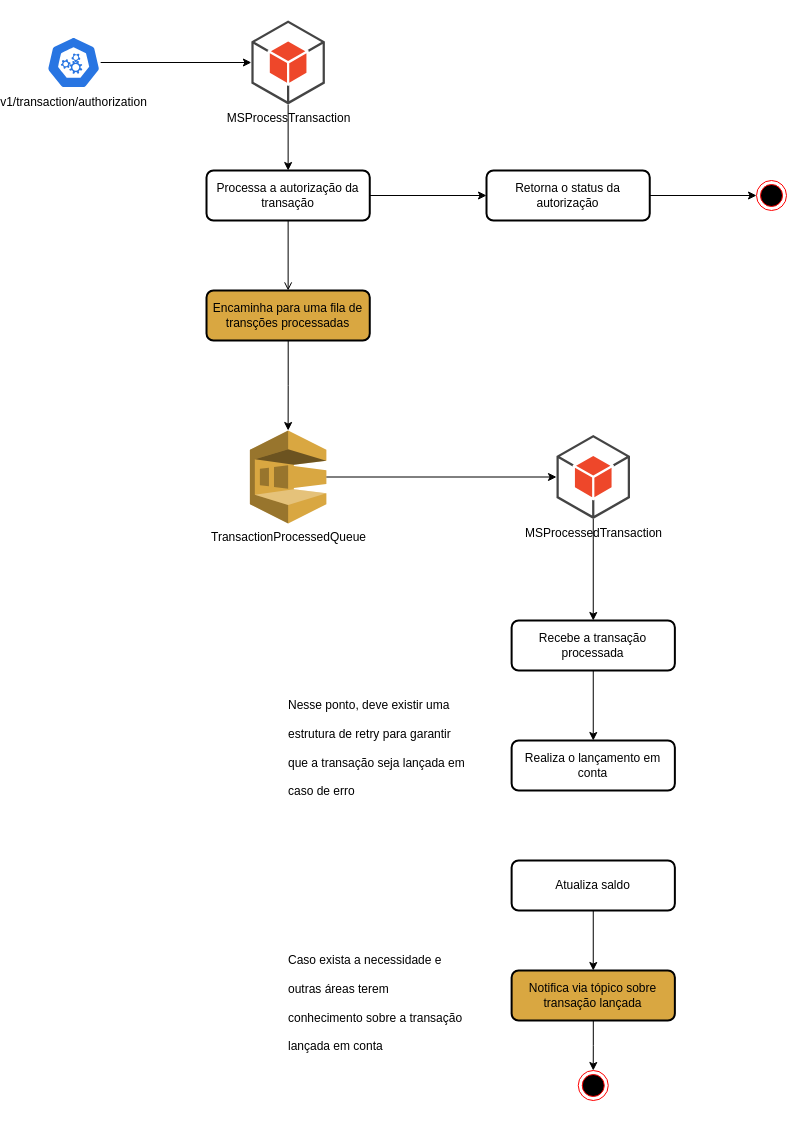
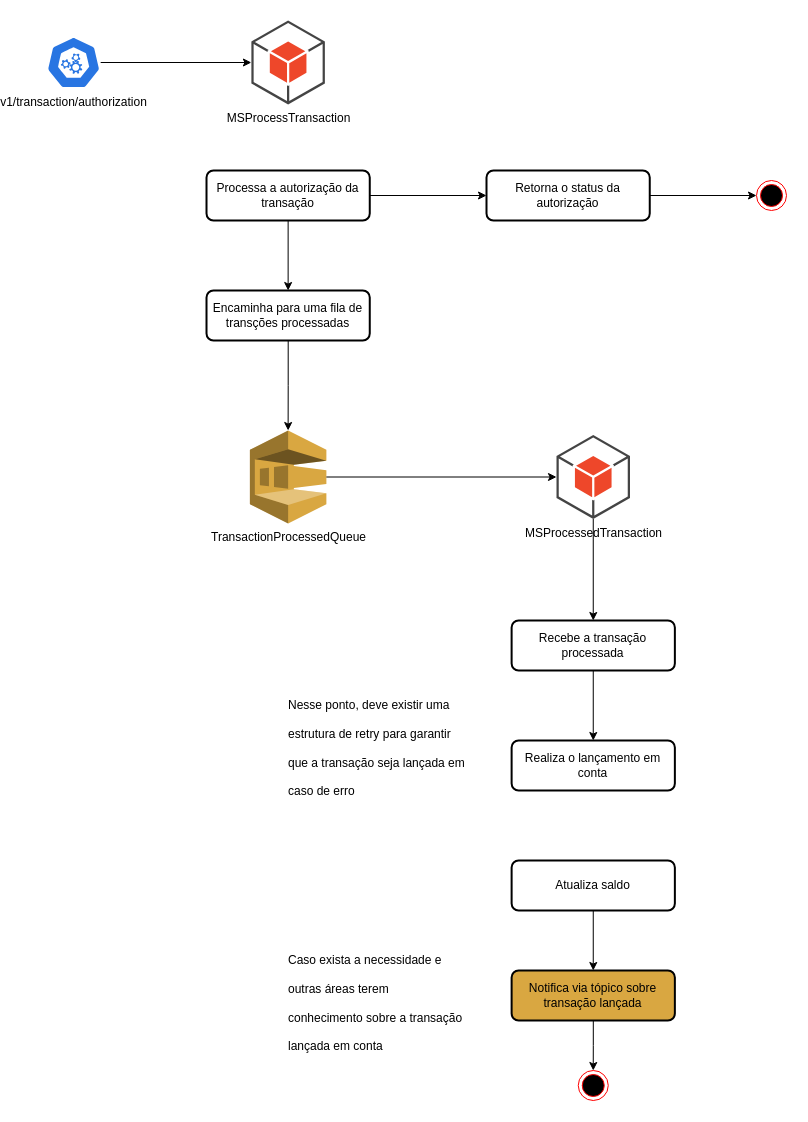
  <mxCell id="0" />
  <mxCell id="1" parent="0" />
- <mxCell id="2" style="edgeStyle=orthogonalEdgeStyle;rounded=0;orthogonalLoop=1;jettySize=auto;html=1;" edge="1" parent="1" source="3" target="6"><mxGeometry relative="1" as="geometry" /></mxCell>
  <mxCell id="3" value="MSProcessTransaction" style="outlineConnect=0;dashed=0;verticalLabelPosition=bottom;verticalAlign=top;align=center;html=1;shape=mxgraph.aws3.android;fillColor=#EE472A;gradientColor=none;" vertex="1" parent="1"><mxGeometry x="224.88" y="20" width="73.5" height="84" as="geometry" /></mxCell>
  <mxCell id="4" style="edgeStyle=orthogonalEdgeStyle;rounded=0;orthogonalLoop=1;jettySize=auto;html=1;" edge="1" parent="1" source="6" target="8"><mxGeometry relative="1" as="geometry" /></mxCell>
- <mxCell id="5" style="edgeStyle=orthogonalEdgeStyle;rounded=0;orthogonalLoop=1;jettySize=auto;html=1;endArrow=open;" edge="1" parent="1" source="6" target="13"><mxGeometry relative="1" as="geometry" /></mxCell>
+ <mxCell id="5" style="edgeStyle=orthogonalEdgeStyle;rounded=0;orthogonalLoop=1;jettySize=auto;html=1;" edge="1" parent="1" source="6" target="13"><mxGeometry relative="1" as="geometry" /></mxCell>
  <mxCell id="6" value="Processa a autorização da transação" style="rounded=1;whiteSpace=wrap;html=1;absoluteArcSize=1;arcSize=14;strokeWidth=2;" vertex="1" parent="1"><mxGeometry x="180.01" y="170" width="163.25" height="50" as="geometry" /></mxCell>
  <mxCell id="7" style="edgeStyle=orthogonalEdgeStyle;rounded=0;orthogonalLoop=1;jettySize=auto;html=1;" edge="1" parent="1" source="8" target="9"><mxGeometry relative="1" as="geometry" /></mxCell>
  <mxCell id="8" value="Retorna o status da autorização" style="rounded=1;whiteSpace=wrap;html=1;absoluteArcSize=1;arcSize=14;strokeWidth=2;" vertex="1" parent="1"><mxGeometry x="460" y="170" width="163.25" height="50" as="geometry" /></mxCell>
  <mxCell id="9" value="" style="ellipse;html=1;shape=endState;fillColor=#000000;strokeColor=#ff0000;" vertex="1" parent="1"><mxGeometry x="730" y="180" width="30" height="30" as="geometry" /></mxCell>
  <mxCell id="10" value="v1/transaction/authorization" style="aspect=fixed;sketch=0;html=1;dashed=0;whitespace=wrap;verticalLabelPosition=bottom;verticalAlign=top;fillColor=#2875E2;strokeColor=#ffffff;points=[[0.005,0.63,0],[0.1,0.2,0],[0.9,0.2,0],[0.5,0,0],[0.995,0.63,0],[0.72,0.99,0],[0.5,1,0],[0.28,0.99,0]];shape=mxgraph.kubernetes.icon2;prIcon=api" vertex="1" parent="1"><mxGeometry x="20" y="36" width="54.17" height="52" as="geometry" /></mxCell>
  <mxCell id="11" style="edgeStyle=orthogonalEdgeStyle;rounded=0;orthogonalLoop=1;jettySize=auto;html=1;entryX=0;entryY=0.5;entryDx=0;entryDy=0;entryPerimeter=0;" edge="1" parent="1" source="10" target="3"><mxGeometry relative="1" as="geometry" /></mxCell>
  <mxCell id="12" value="TransactionProcessedQueue" style="outlineConnect=0;dashed=0;verticalLabelPosition=bottom;verticalAlign=top;align=center;html=1;shape=mxgraph.aws3.sqs;fillColor=#D9A741;gradientColor=none;" vertex="1" parent="1"><mxGeometry x="223.385" y="430" width="76.5" height="93" as="geometry" /></mxCell>
- <mxCell id="13" value="Encaminha para uma fila de transções processadas" style="rounded=1;whiteSpace=wrap;html=1;absoluteArcSize=1;arcSize=14;strokeWidth=2;fillColor=#d9a741;" vertex="1" parent="1"><mxGeometry x="180.01" y="290" width="163.25" height="50" as="geometry" /></mxCell>
+ <mxCell id="13" value="Encaminha para uma fila de transções processadas" style="rounded=1;whiteSpace=wrap;html=1;absoluteArcSize=1;arcSize=14;strokeWidth=2;" vertex="1" parent="1"><mxGeometry x="180.01" y="290" width="163.25" height="50" as="geometry" /></mxCell>
  <mxCell id="14" style="edgeStyle=orthogonalEdgeStyle;rounded=0;orthogonalLoop=1;jettySize=auto;html=1;entryX=0.5;entryY=0;entryDx=0;entryDy=0;entryPerimeter=0;" edge="1" parent="1" source="13" target="12"><mxGeometry relative="1" as="geometry" /></mxCell>
  <mxCell id="15" style="edgeStyle=orthogonalEdgeStyle;rounded=0;orthogonalLoop=1;jettySize=auto;html=1;" edge="1" parent="1" source="16" target="19"><mxGeometry relative="1" as="geometry" /></mxCell>
  <mxCell id="16" value="MSProcessedTransaction" style="outlineConnect=0;dashed=0;verticalLabelPosition=bottom;verticalAlign=top;align=center;html=1;shape=mxgraph.aws3.android;fillColor=#EE472A;gradientColor=none;" vertex="1" parent="1"><mxGeometry x="530" y="434.5" width="73.5" height="84" as="geometry" /></mxCell>
  <mxCell id="17" style="edgeStyle=orthogonalEdgeStyle;rounded=0;orthogonalLoop=1;jettySize=auto;html=1;entryX=0;entryY=0.5;entryDx=0;entryDy=0;entryPerimeter=0;" edge="1" parent="1" source="12" target="16"><mxGeometry relative="1" as="geometry" /></mxCell>
  <mxCell id="18" style="edgeStyle=orthogonalEdgeStyle;rounded=0;orthogonalLoop=1;jettySize=auto;html=1;" edge="1" parent="1" source="19" target="20"><mxGeometry relative="1" as="geometry" /></mxCell>
  <mxCell id="19" value="Recebe a transação processada" style="rounded=1;whiteSpace=wrap;html=1;absoluteArcSize=1;arcSize=14;strokeWidth=2;" vertex="1" parent="1"><mxGeometry x="485.12" y="620" width="163.25" height="50" as="geometry" /></mxCell>
  <mxCell id="20" value="Realiza o lançamento em conta" style="rounded=1;whiteSpace=wrap;html=1;absoluteArcSize=1;arcSize=14;strokeWidth=2;" vertex="1" parent="1"><mxGeometry x="485.12" y="740" width="163.25" height="50" as="geometry" /></mxCell>
  <mxCell id="21" style="edgeStyle=orthogonalEdgeStyle;rounded=0;orthogonalLoop=1;jettySize=auto;html=1;" edge="1" parent="1" source="22" target="26"><mxGeometry relative="1" as="geometry" /></mxCell>
  <mxCell id="22" value="Atualiza saldo" style="rounded=1;whiteSpace=wrap;html=1;absoluteArcSize=1;arcSize=14;strokeWidth=2;" vertex="1" parent="1"><mxGeometry x="485.12" y="860" width="163.25" height="50" as="geometry" /></mxCell>
  <mxCell id="23" value="&lt;h1 style=&quot;margin-top: 0px;&quot;&gt;&lt;span style=&quot;font-size: 12px; font-weight: 400;&quot;&gt;Nesse ponto, deve existir uma estrutura de retry para garantir que a transação seja lançada em caso de erro&lt;/span&gt;&lt;/h1&gt;" style="text;html=1;whiteSpace=wrap;overflow=hidden;rounded=0;" vertex="1" parent="1"><mxGeometry x="260" y="680" width="180" height="120" as="geometry" /></mxCell>
  <mxCell id="24" value="" style="ellipse;html=1;shape=endState;fillColor=#000000;strokeColor=#ff0000;" vertex="1" parent="1"><mxGeometry x="551.75" y="1070" width="30" height="30" as="geometry" /></mxCell>
  <mxCell id="25" style="edgeStyle=orthogonalEdgeStyle;rounded=0;orthogonalLoop=1;jettySize=auto;html=1;entryX=0.5;entryY=0;entryDx=0;entryDy=0;" edge="1" parent="1" source="26" target="24"><mxGeometry relative="1" as="geometry" /></mxCell>
  <mxCell id="26" value="Notifica via tópico sobre transação lançada" style="rounded=1;whiteSpace=wrap;html=1;absoluteArcSize=1;arcSize=14;strokeWidth=2;fillColor=#d9a741;" vertex="1" parent="1"><mxGeometry x="485.12" y="970" width="163.25" height="50" as="geometry" /></mxCell>
  <mxCell id="27" value="&lt;h1 style=&quot;margin-top: 0px;&quot;&gt;&lt;span style=&quot;font-size: 12px; font-weight: 400;&quot;&gt;Caso exista a necessidade e outras áreas terem conhecimento sobre a transação lançada em conta&lt;/span&gt;&lt;/h1&gt;" style="text;html=1;whiteSpace=wrap;overflow=hidden;rounded=0;" vertex="1" parent="1"><mxGeometry x="260" y="935" width="180" height="120" as="geometry" /></mxCell>
